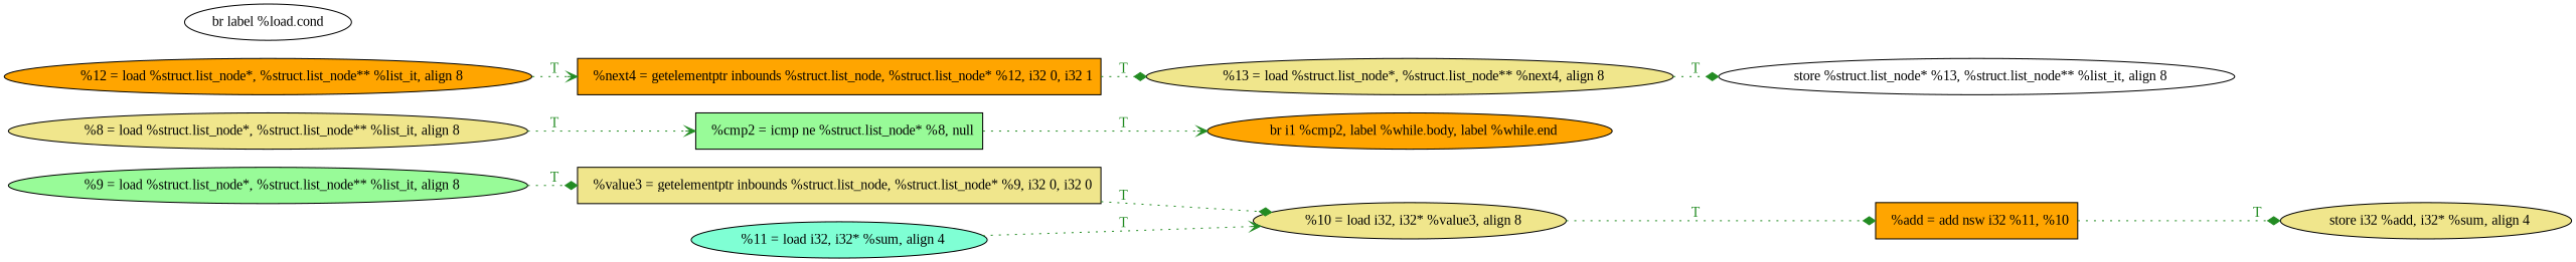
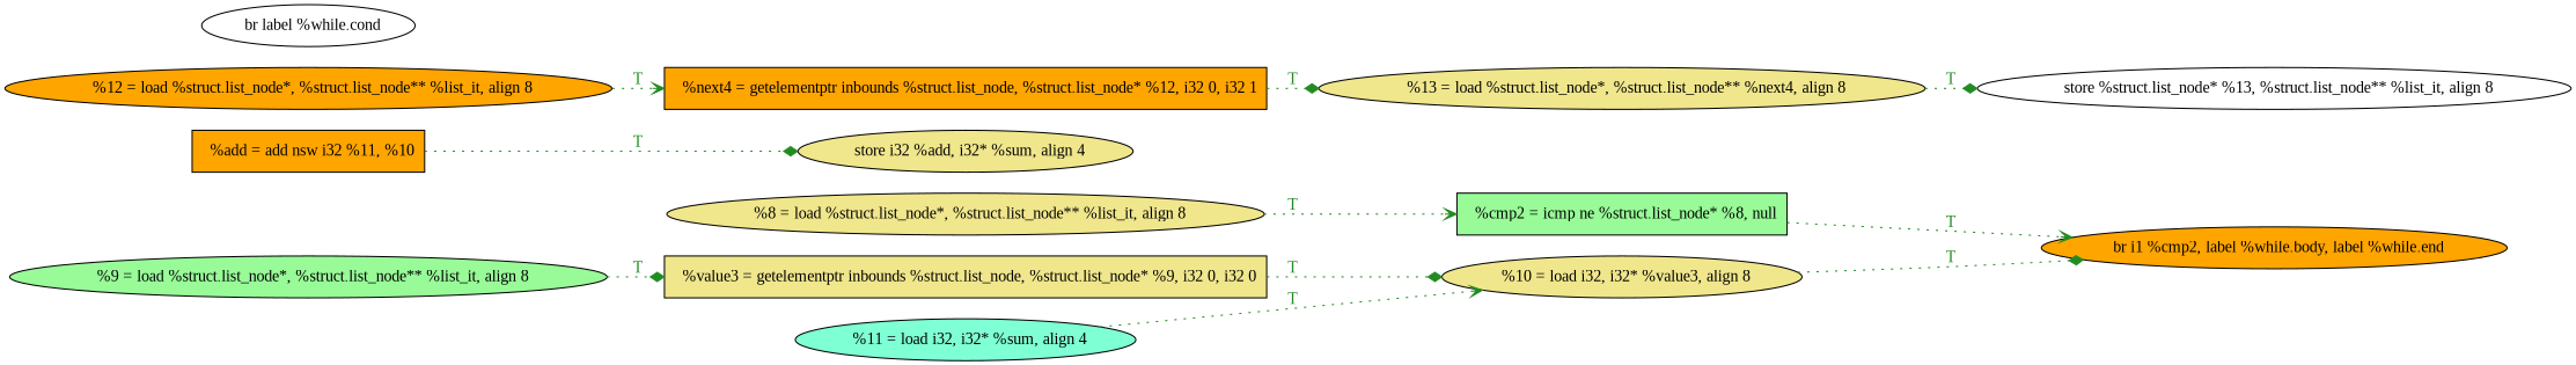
  digraph {
    fontname="Liberation Serif"
    rankdir=LR
    node [fillcolor=khaki fontname="Liberation Serif" shape=ellipse style=filled]
    edge [arrowhead=diamond color=forestgreen fontcolor=forestgreen fontname="Liberation Serif" style=dotted]
    n1 [label="  %10 = load i32, i32* %value3, align 8"]
    n2 [fillcolor=orange label="  %add = add nsw i32 %11, %10" shape=rectangle]
    n3 [label="  store i32 %add, i32* %sum, align 4"]
    n4 [label="  %value3 = getelementptr inbounds %struct.list_node, %struct.list_node* %9, i32 0, i32 0" shape=rectangle]
    n5 [fillcolor=orange label="  br i1 %cmp2, label %while.body, label %while.end"]
    n6 [label="  %8 = load %struct.list_node*, %struct.list_node** %list_it, align 8"]
    n7 [fillcolor=palegreen label="  %cmp2 = icmp ne %struct.list_node* %8, null" shape=rectangle]
    n8 [fillcolor=palegreen label="  %9 = load %struct.list_node*, %struct.list_node** %list_it, align 8"]
    n9 [fillcolor=white label="  store %struct.list_node* %13, %struct.list_node** %list_it, align 8"]
-   n10 [fillcolor=white label="br label %load.cond"]
+   n10 [fillcolor=white label="  br label %while.cond"]
    n11 [label="  %13 = load %struct.list_node*, %struct.list_node** %next4, align 8"]
    n12 [fillcolor=aquamarine label="  %11 = load i32, i32* %sum, align 4"]
    n13 [fillcolor=orange label="  %12 = load %struct.list_node*, %struct.list_node** %list_it, align 8"]
    n14 [fillcolor=orange label="  %next4 = getelementptr inbounds %struct.list_node, %struct.list_node* %12, i32 0, i32 1" shape=rectangle]
-   n1 -> n2 [label=T]
+   n1 -> n5 [label=T]
    n2 -> n3 [label=T]
    n4 -> n1 [label=T]
    n6 -> n7 [arrowhead=vee label=T]
    n7 -> n5 [arrowhead=vee label=T]
    n8 -> n4 [label=T]
    n11 -> n9 [label=T]
    n12 -> n1 [arrowhead=vee label=T]
    n13 -> n14 [arrowhead=vee label=T]
    n14 -> n11 [label=T]
  }
